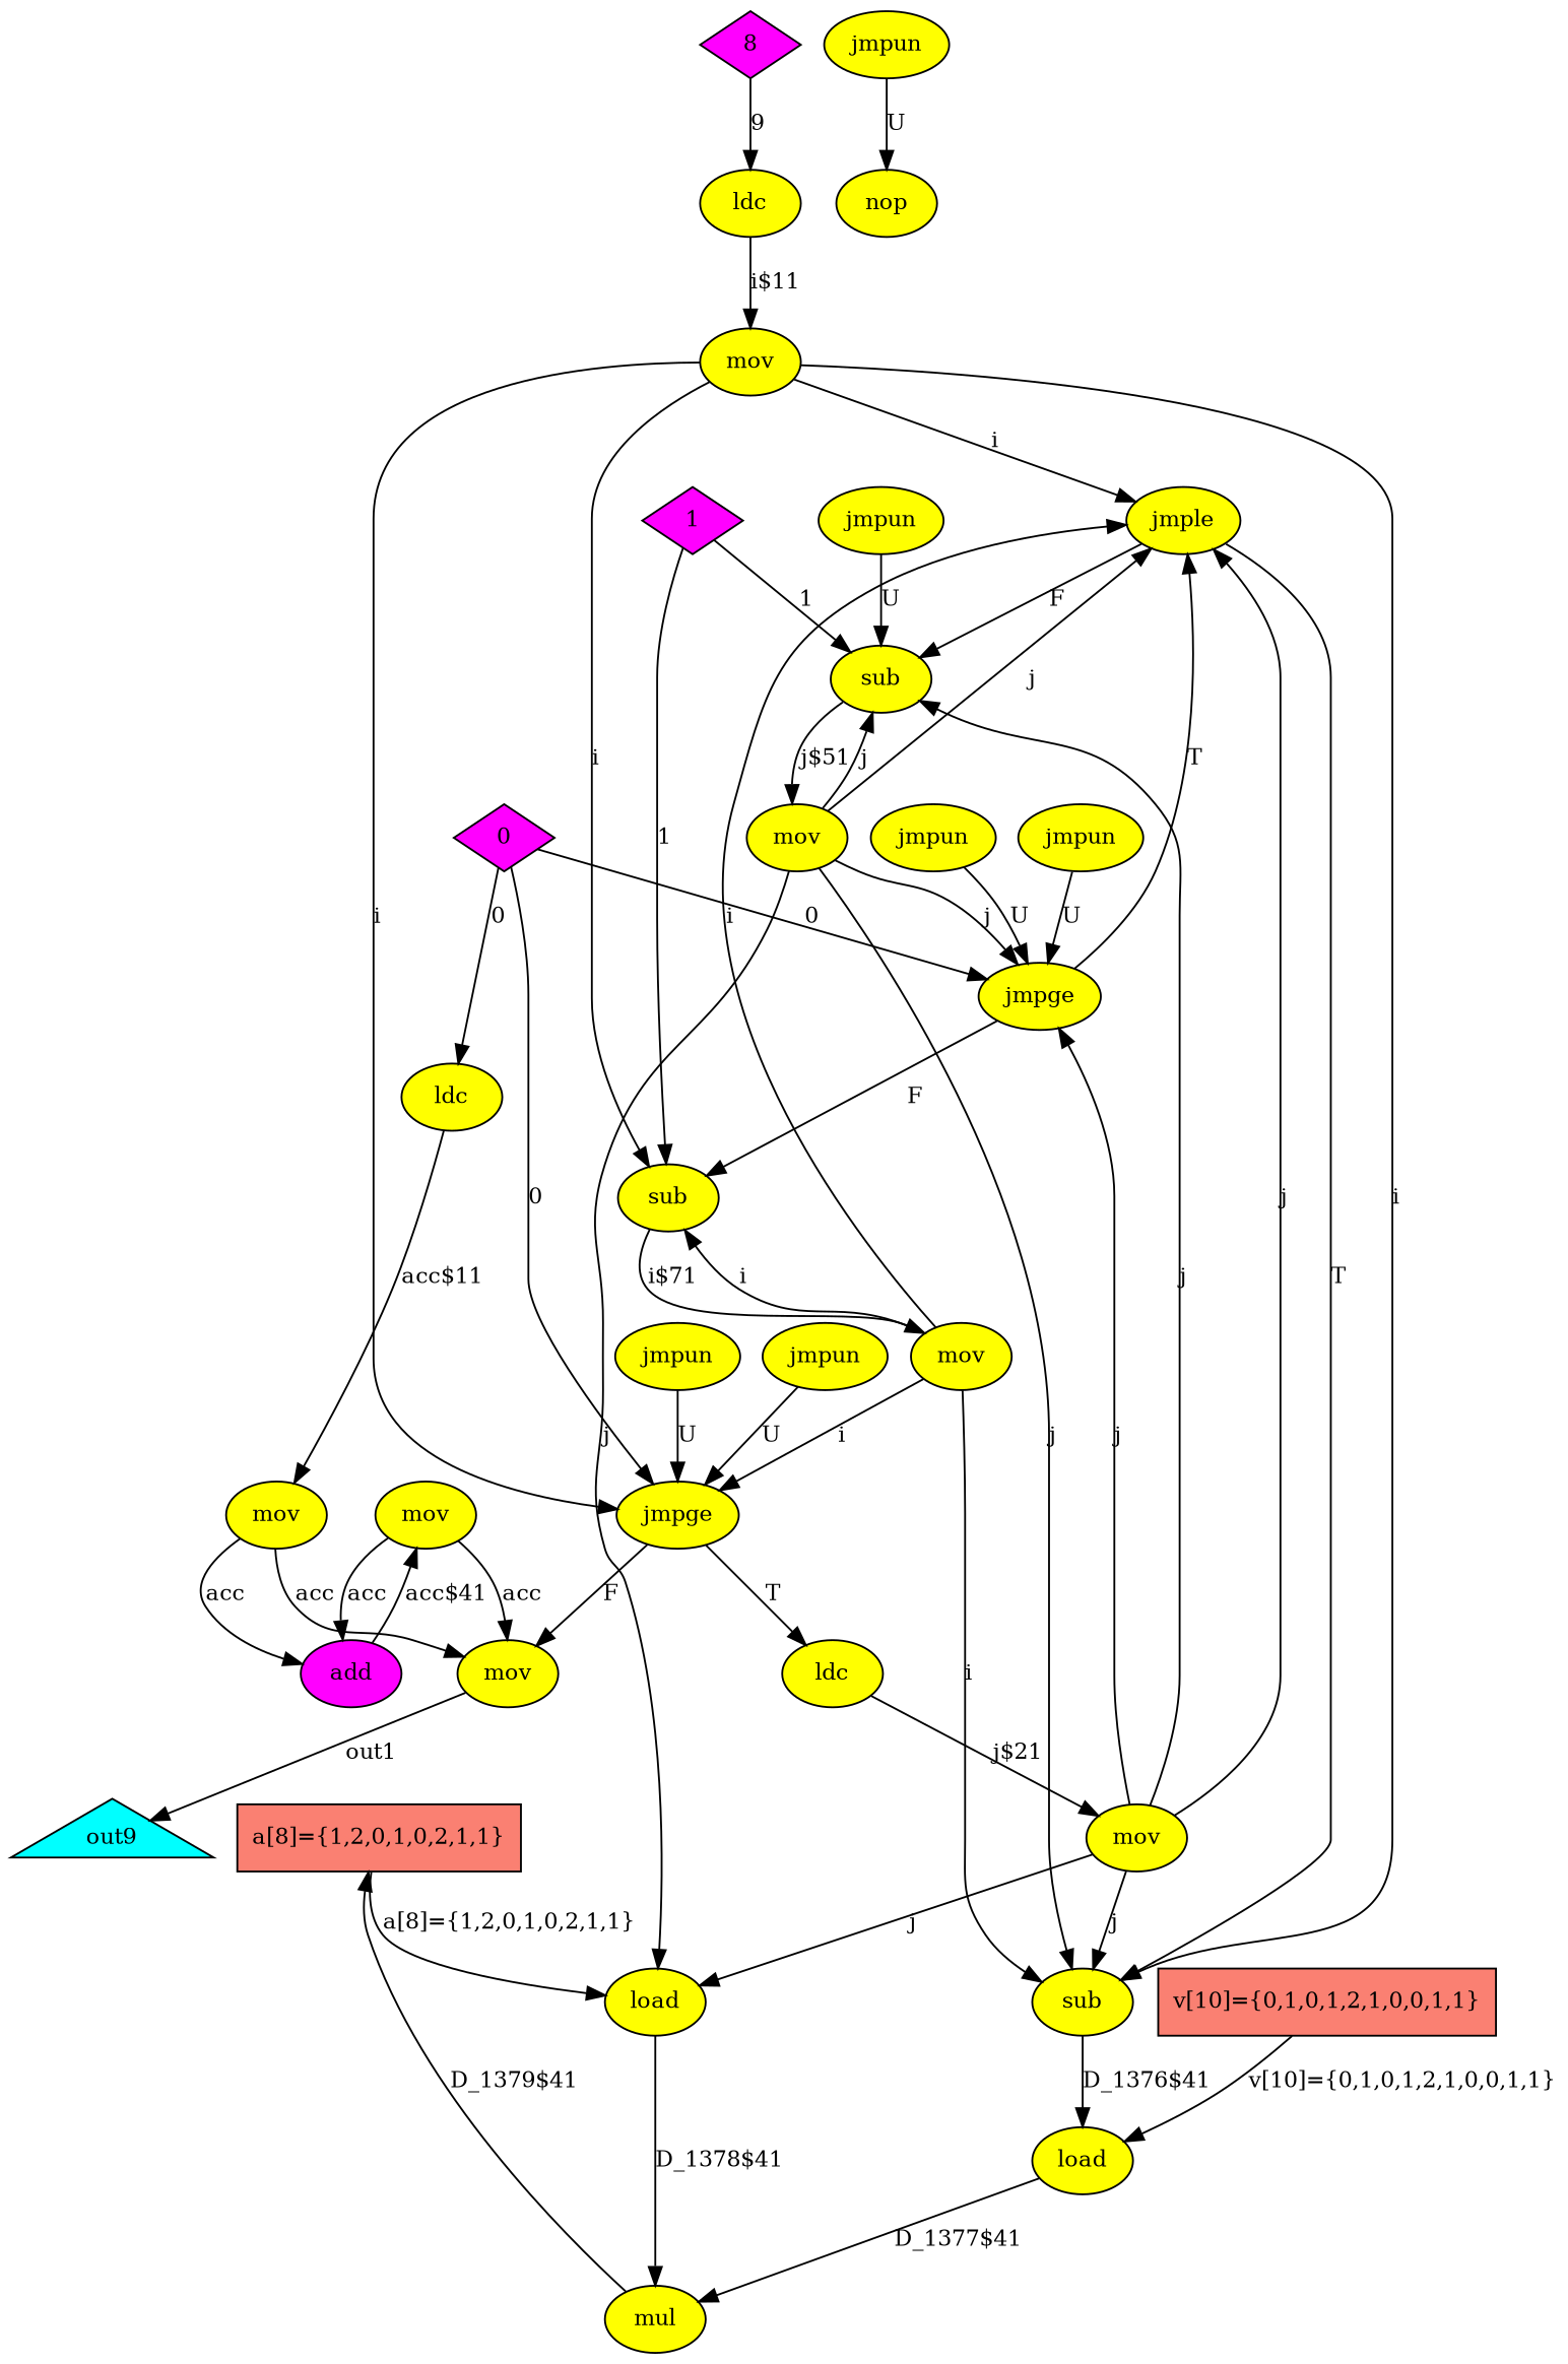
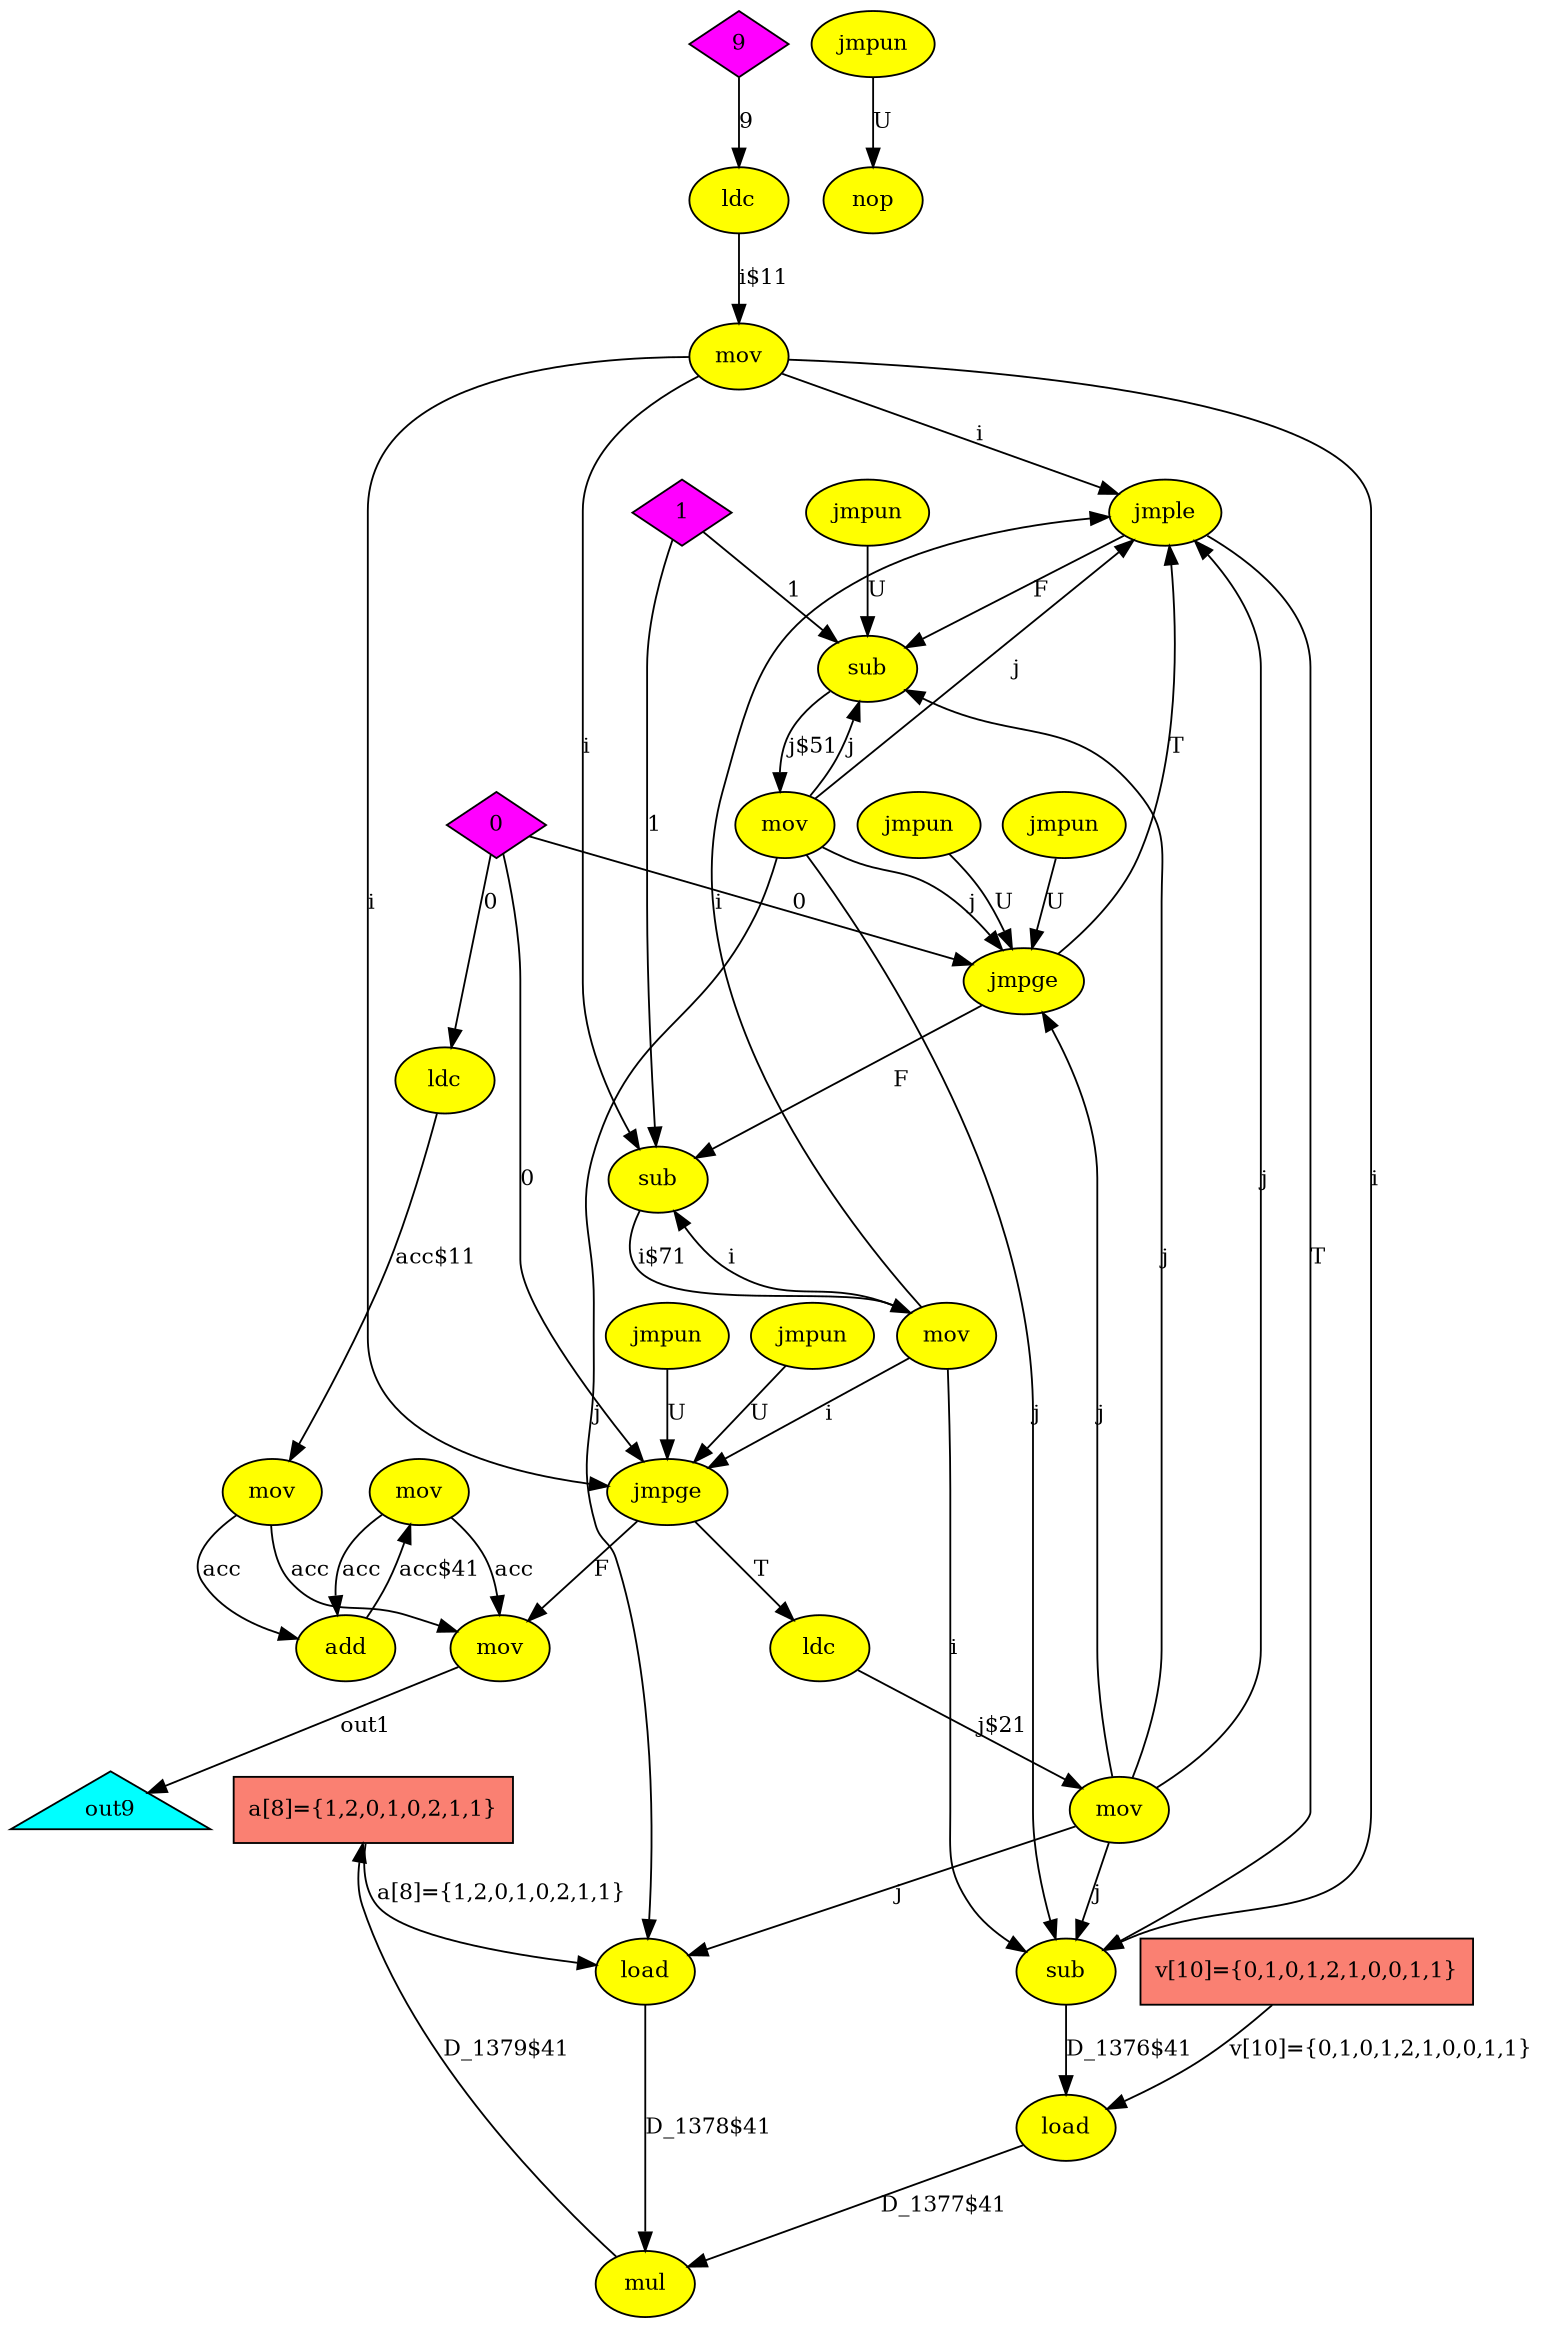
  digraph {
    fontname="DejaVu Serif"
    nodesep=0.175
    rankdir=TB
    node [argix=-1 dataspec=na fillcolor=yellow fontname="DejaVu Serif" fontsize=12 ntype=operation shape=ellipse style=filled]
    edge [argix=-1 dataspec=s32 etype=D fontname="DejaVu Serif" fontsize=12 order=1 vtype=localvar]
    n1 [dataspec=s32 fillcolor=salmon label="a[8]={1,2,0,1,0,2,1,1}" ntype=hwelem shape=box]
    n2 [label=load]
    n3 [label=mul]
-   n4 [fillcolor=magenta label=add]
+   n4 [label=add]
    n5 [label=mov]
    n6 [label=mov]
    n7 [dataspec=s32 fillcolor=magenta label=0 ntype=constant shape=diamond]
    n8 [label=jmpge]
    n9 [label=jmpge]
    n10 [label=ldc]
    n11 [label=sub]
    n12 [label=jmple]
    n13 [label=ldc]
    n14 [label=mov]
    n15 [dataspec=s32 fillcolor=magenta label=1 ntype=constant shape=diamond]
    n16 [label=sub]
    n17 [label=mov]
    n18 [label=mov]
    n19 [label=mov]
-   n20 [dataspec=s32 fillcolor=magenta label=8 ntype=constant shape=diamond]
+   n20 [dataspec=s32 fillcolor=magenta label=9 ntype=constant shape=diamond]
    n21 [label=ldc]
    n22 [label=mov]
    n23 [label=sub]
    n24 [argix=0 dataspec=s32 fillcolor=cyan label=out9 ntype=outvar shape=triangle]
    n25 [label=load]
    n26 [label=jmpun]
    n27 [label=jmpun]
    n28 [label=jmpun]
    n29 [label=jmpun]
    n30 [label=nop]
    n31 [label=jmpun]
    n32 [label=jmpun]
    n33 [dataspec=s32 fillcolor=salmon label="v[10]={0,1,0,1,2,1,0,0,1,1}" ntype=hwelem shape=box]
    n1 -> n2 [label="a[8]={1,2,0,1,0,2,1,1}" vtype=globalvar]
    n2 -> n3 [label="D_1378$41" order=2]
    n3 -> n1 [label="D_1379$41"]
    n4 -> n5 [label="acc$41"]
    n5 -> n4 [label=acc order=2]
    n5 -> n6 [label=acc]
    n6 -> n24 [label=out1 vtype=outarg]
    n7 -> n8 [label=0 order=2 vtype=globalvar]
    n7 -> n9 [label=0 order=2 vtype=globalvar]
    n7 -> n10 [label=0 vtype=globalvar]
    n8 -> n11 [dataspec=u1 etype=F label=F order=2 vtype=""]
    n8 -> n12 [dataspec=u1 etype=T label=T vtype=""]
    n9 -> n6 [dataspec=u1 etype=F label=F order=2 vtype=""]
    n9 -> n13 [dataspec=u1 etype=T label=T vtype=""]
    n10 -> n14 [label="acc$11"]
    n11 -> n18 [label="i$71"]
    n12 -> n16 [dataspec=u1 etype=F label=F order=2 vtype=""]
    n12 -> n23 [dataspec=u1 etype=T label=T vtype=""]
    n13 -> n19 [label="j$21"]
    n14 -> n4 [label=acc order=2]
    n14 -> n6 [label=acc]
    n15 -> n11 [label=1 order=2 vtype=globalvar]
    n15 -> n16 [label=1 order=2 vtype=globalvar]
    n16 -> n17 [label="j$51"]
    n17 -> n2 [label=j order=2]
    n17 -> n8 [label=j]
    n17 -> n12 [label=j]
    n17 -> n16 [label=j]
    n17 -> n23 [label=j order=2]
    n18 -> n9 [label=i]
    n18 -> n11 [label=i]
    n18 -> n12 [label=i order=2]
    n18 -> n23 [label=i]
    n19 -> n2 [label=j order=2]
    n19 -> n8 [label=j]
    n19 -> n12 [label=j]
    n19 -> n16 [label=j]
    n19 -> n23 [label=j order=2]
    n20 -> n21 [label=9 vtype=globalvar]
    n21 -> n22 [label="i$11"]
    n22 -> n9 [label=i]
    n22 -> n11 [label=i]
    n22 -> n12 [label=i order=2]
    n22 -> n23 [label=i]
    n23 -> n25 [label="D_1376$41" order=2]
    n25 -> n3 [label="D_1377$41"]
    n26 -> n16 [dataspec=u1 etype=U label=U vtype=""]
    n27 -> n8 [dataspec=u1 etype=U label=U vtype=""]
    n28 -> n9 [dataspec=u1 etype=U label=U vtype=""]
    n29 -> n30 [dataspec=u1 etype=U label=U vtype=""]
    n31 -> n9 [dataspec=u1 etype=U label=U vtype=""]
    n32 -> n8 [dataspec=u1 etype=U label=U vtype=""]
    n33 -> n25 [label="v[10]={0,1,0,1,2,1,0,0,1,1}" vtype=globalvar]
  }
